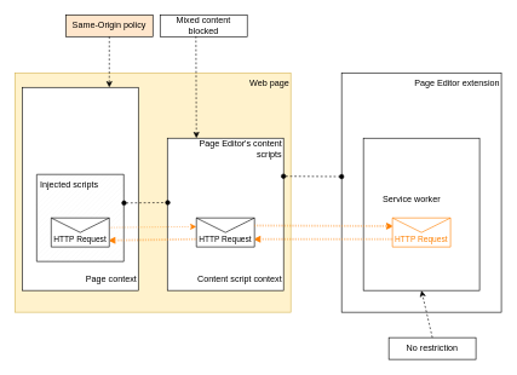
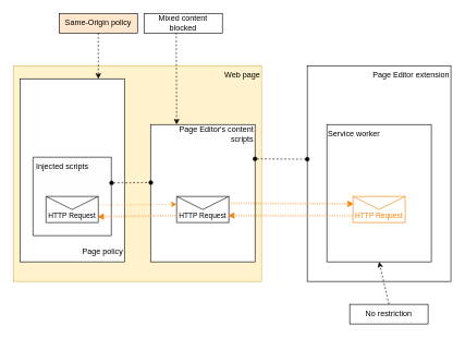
  <mxCell id="0" />
  <mxCell id="1" parent="0" />
  <mxCell id="2" value="" style="rounded=0;whiteSpace=wrap;html=1;fillColor=#fff2cc;strokeColor=#d6b656;" vertex="1" parent="1"><mxGeometry x="20" y="100" width="380" height="330" as="geometry" /></mxCell>
  <mxCell id="3" value="" style="rounded=0;whiteSpace=wrap;html=1;" vertex="1" parent="1"><mxGeometry x="30" y="120" width="160" height="280" as="geometry" /></mxCell>
  <mxCell id="4" value="" style="rounded=0;whiteSpace=wrap;html=1;" vertex="1" parent="1"><mxGeometry x="230" y="190" width="160" height="210" as="geometry" /></mxCell>
- <mxCell id="5" value="Page context" style="text;html=1;strokeColor=none;fillColor=none;align=right;verticalAlign=middle;whiteSpace=wrap;rounded=0;" vertex="1" parent="1"><mxGeometry x="100" y="370" width="90" height="30" as="geometry" /></mxCell>
+ <mxCell id="5" value="Page policy" style="text;html=1;strokeColor=none;fillColor=none;align=right;verticalAlign=middle;whiteSpace=wrap;rounded=0;" vertex="1" parent="1"><mxGeometry x="100" y="370" width="90" height="30" as="geometry" /></mxCell>
  <mxCell id="6" value="Web page" style="text;html=1;strokeColor=none;fillColor=none;align=right;verticalAlign=middle;whiteSpace=wrap;rounded=0;" vertex="1" parent="1"><mxGeometry x="340" y="100" width="60" height="30" as="geometry" /></mxCell>
- <mxCell id="7" value="Content script context" style="text;html=1;strokeColor=none;fillColor=none;align=right;verticalAlign=middle;whiteSpace=wrap;rounded=0;" vertex="1" parent="1"><mxGeometry x="260" y="370" width="130" height="30" as="geometry" /></mxCell>
  <mxCell id="8" value="" style="rounded=0;whiteSpace=wrap;html=1;" vertex="1" parent="1"><mxGeometry x="470" y="100" width="220" height="330" as="geometry" /></mxCell>
  <mxCell id="9" value="Page Editor extension" style="text;html=1;strokeColor=none;fillColor=none;align=right;verticalAlign=middle;whiteSpace=wrap;rounded=0;" vertex="1" parent="1"><mxGeometry x="560" y="100" width="130" height="30" as="geometry" /></mxCell>
  <mxCell id="10" value="" style="rounded=0;whiteSpace=wrap;html=1;" vertex="1" parent="1"><mxGeometry x="500" y="190" width="160" height="210" as="geometry" /></mxCell>
- <mxCell id="11" value="Service worker" style="text;html=1;strokeColor=none;fillColor=none;align=left;verticalAlign=middle;whiteSpace=wrap;rounded=0;" vertex="1" parent="1"><mxGeometry x="525" y="260" width="90" height="30" as="geometry" /></mxCell>
+ <mxCell id="11" value="Service worker" style="text;html=1;strokeColor=none;fillColor=none;align=left;verticalAlign=middle;whiteSpace=wrap;rounded=0;" vertex="1" parent="1"><mxGeometry x="500" y="190" width="90" height="30" as="geometry" /></mxCell>
  <mxCell id="12" value="Same-Origin policy" style="rounded=0;whiteSpace=wrap;html=1;fillColor=#ffe6cc;" vertex="1" parent="1"><mxGeometry x="90" y="20" width="120" height="30" as="geometry" /></mxCell>
  <mxCell id="13" value="" style="endArrow=classic;html=1;rounded=0;dashed=1;" edge="1" parent="1"><mxGeometry width="50" height="50" relative="1" as="geometry"><mxPoint x="150" as="sourcePoint" y="50" /><mxPoint x="150" y="120" as="targetPoint" /></mxGeometry></mxCell>
  <mxCell id="14" value="Mixed content blocked" style="rounded=0;whiteSpace=wrap;html=1;" vertex="1" parent="1"><mxGeometry x="220" y="20" width="120" height="30" as="geometry" /></mxCell>
  <mxCell id="15" value="" style="endArrow=classic;html=1;rounded=0;exitX=0.411;exitY=0.978;exitDx=0;exitDy=0;dashed=1;entryX=0.25;entryY=0;entryDx=0;entryDy=0;exitPerimeter=0;" edge="1" parent="1" source="14" target="4"><mxGeometry width="50" height="50" relative="1" as="geometry"><mxPoint x="160" y="420" as="sourcePoint" /><mxPoint x="160" y="290" as="targetPoint" /></mxGeometry></mxCell>
  <mxCell id="16" value="" style="endArrow=oval;dashed=1;html=1;rounded=0;endFill=1;startArrow=oval;startFill=1;exitX=1;exitY=0.25;exitDx=0;exitDy=0;" edge="1" parent="1" source="4"><mxGeometry width="50" height="50" relative="1" as="geometry"><mxPoint x="410" y="210" as="sourcePoint" /><mxPoint x="470" y="243" as="targetPoint" /></mxGeometry></mxCell>
  <mxCell id="17" value="Page Editor's content scripts" style="text;html=1;strokeColor=none;fillColor=none;align=right;verticalAlign=middle;whiteSpace=wrap;rounded=0;" vertex="1" parent="1"><mxGeometry x="270" y="190" width="120" height="30" as="geometry" /></mxCell>
  <mxCell id="18" value="" style="verticalLabelPosition=bottom;verticalAlign=top;html=1;shape=mxgraph.basic.patternFillRect;fillStyle=diag;step=5;fillStrokeWidth=0.2;fillStrokeColor=#dddddd;" vertex="1" parent="1"><mxGeometry x="50" y="240" width="120" height="120" as="geometry" /></mxCell>
  <mxCell id="19" value="Injected scripts" style="text;html=1;strokeColor=none;fillColor=none;align=center;verticalAlign=middle;whiteSpace=wrap;rounded=0;" vertex="1" parent="1"><mxGeometry x="50" y="240" width="90" height="30" as="geometry" /></mxCell>
  <mxCell id="20" value="" style="shape=message;html=1;whiteSpace=wrap;html=1;outlineConnect=0;" vertex="1" parent="1"><mxGeometry x="70" y="300" width="80" height="40" as="geometry" /></mxCell>
  <mxCell id="21" value="HTTP Request" style="text;html=1;strokeColor=none;fillColor=none;align=center;verticalAlign=middle;whiteSpace=wrap;rounded=0;fontSize=11;" vertex="1" parent="1"><mxGeometry x="70" y="320" width="80" height="20" as="geometry" /></mxCell>
  <mxCell id="22" value="" style="shape=message;html=1;whiteSpace=wrap;html=1;outlineConnect=0;" vertex="1" parent="1"><mxGeometry x="270" y="300" width="80" height="40" as="geometry" /></mxCell>
  <mxCell id="23" value="HTTP Request" style="text;html=1;strokeColor=none;fillColor=none;align=center;verticalAlign=middle;whiteSpace=wrap;rounded=0;fontSize=11;" vertex="1" parent="1"><mxGeometry x="270" y="320" width="80" height="20" as="geometry" /></mxCell>
  <mxCell id="24" value="" style="shape=message;html=1;whiteSpace=wrap;html=1;outlineConnect=0;fontColor=#FF8000;strokeColor=#FF8000;" vertex="1" parent="1"><mxGeometry x="540" y="300" width="80" height="40" as="geometry" /></mxCell>
  <mxCell id="25" value="HTTP Request" style="text;html=1;strokeColor=none;fillColor=none;align=center;verticalAlign=middle;whiteSpace=wrap;rounded=0;fontSize=11;fontColor=#FF8000;" vertex="1" parent="1"><mxGeometry x="540" y="320" width="80" height="20" as="geometry" /></mxCell>
  <mxCell id="26" value="No restriction" style="rounded=0;whiteSpace=wrap;html=1;" vertex="1" parent="1"><mxGeometry x="535" y="465" width="120" height="30" as="geometry" /></mxCell>
  <mxCell id="27" value="" style="endArrow=classic;html=1;rounded=0;fontSize=11;strokeWidth=1;entryX=0.5;entryY=1;entryDx=0;entryDy=0;exitX=0.5;exitY=0;exitDx=0;exitDy=0;dashed=1;" edge="1" parent="1" source="26" target="10"><mxGeometry width="50" height="50" relative="1" as="geometry"><mxPoint x="370" y="510" as="sourcePoint" /><mxPoint x="420" y="460" as="targetPoint" /></mxGeometry></mxCell>
  <mxCell id="28" value="" style="endArrow=oval;dashed=1;html=1;rounded=0;endFill=1;startArrow=oval;startFill=1;exitX=1.003;exitY=0.328;exitDx=0;exitDy=0;entryX=0.003;entryY=0.423;entryDx=0;entryDy=0;entryPerimeter=0;exitPerimeter=0;" edge="1" parent="1" source="18" target="4"><mxGeometry width="50" height="50" relative="1" as="geometry"><mxPoint x="170" y="270" as="sourcePoint" /><mxPoint x="230" y="271" as="targetPoint" /><Array as="points" /></mxGeometry></mxCell>
  <mxCell id="29" value="" style="endArrow=classic;html=1;rounded=0;dashed=1;fontSize=11;strokeWidth=1;exitX=0.839;exitY=0.61;exitDx=0;exitDy=0;exitPerimeter=0;entryX=0;entryY=0.3;entryDx=0;entryDy=0;dashPattern=1 2;strokeColor=#FF8000;" edge="1" parent="1" source="18" target="22"><mxGeometry width="50" height="50" relative="1" as="geometry"><mxPoint x="160" y="350" as="sourcePoint" /><mxPoint x="210" y="300" as="targetPoint" /></mxGeometry></mxCell>
  <mxCell id="30" value="" style="endArrow=classic;html=1;rounded=0;dashed=1;fontSize=11;strokeWidth=1;exitX=0.839;exitY=0.61;exitDx=0;exitDy=0;exitPerimeter=0;entryX=0;entryY=0.3;entryDx=0;entryDy=0;dashPattern=1 2;strokeColor=#FF8000;" edge="1" parent="1" target="24"><mxGeometry width="50" height="50" relative="1" as="geometry"><mxPoint x="350" y="311.2" as="sourcePoint" /><mxPoint x="469.32" y="310" as="targetPoint" /></mxGeometry></mxCell>
  <mxCell id="31" value="" style="endArrow=classic;html=1;rounded=0;dashed=1;fontSize=11;strokeWidth=1;exitX=0;exitY=0.5;exitDx=0;exitDy=0;entryX=1;entryY=0.5;entryDx=0;entryDy=0;dashPattern=1 2;strokeColor=#FF8000;" edge="1" parent="1" source="25" target="23"><mxGeometry width="50" height="50" relative="1" as="geometry"><mxPoint x="360" y="321.2" as="sourcePoint" /><mxPoint x="550" y="322" as="targetPoint" /></mxGeometry></mxCell>
  <mxCell id="32" value="" style="endArrow=classic;html=1;rounded=0;dashed=1;fontSize=11;strokeWidth=1;exitX=0;exitY=0.5;exitDx=0;exitDy=0;entryX=0.833;entryY=0.764;entryDx=0;entryDy=0;dashPattern=1 2;entryPerimeter=0;strokeColor=#FF8000;" edge="1" parent="1" source="23" target="18"><mxGeometry width="50" height="50" relative="1" as="geometry"><mxPoint x="550" y="340" as="sourcePoint" /><mxPoint x="360" y="340" as="targetPoint" /></mxGeometry></mxCell>
  <mxCell id="33" value="" style="endArrow=classic;html=1;rounded=0;dashed=1;fontSize=11;strokeWidth=1;exitX=0.839;exitY=0.61;exitDx=0;exitDy=0;exitPerimeter=0;entryX=0;entryY=0.3;entryDx=0;entryDy=0;dashPattern=1 2;strokeColor=#FF8000;" edge="1" parent="1"><mxGeometry width="50" height="50" relative="1" as="geometry"><mxPoint x="350.04" y="309.76" as="sourcePoint" /><mxPoint x="540.04" y="310.56" as="targetPoint" /></mxGeometry></mxCell>
  <mxCell id="34" value="" style="endArrow=classic;html=1;rounded=0;dashed=1;fontSize=11;strokeWidth=1;exitX=0;exitY=0.5;exitDx=0;exitDy=0;entryX=1;entryY=0.5;entryDx=0;entryDy=0;dashPattern=1 2;strokeColor=#FF8000;" edge="1" parent="1"><mxGeometry width="50" height="50" relative="1" as="geometry"><mxPoint x="540.04" y="328.56" as="sourcePoint" /><mxPoint x="350.04" y="328.56" as="targetPoint" /></mxGeometry></mxCell>
  <mxCell id="35" value="" style="endArrow=classic;html=1;rounded=0;dashed=1;fontSize=11;strokeWidth=1;exitX=0;exitY=0.5;exitDx=0;exitDy=0;entryX=0.833;entryY=0.764;entryDx=0;entryDy=0;dashPattern=1 2;entryPerimeter=0;strokeColor=#FF8000;" edge="1" parent="1"><mxGeometry width="50" height="50" relative="1" as="geometry"><mxPoint x="270.04" y="328.56" as="sourcePoint" /><mxPoint x="150" y="330.24" as="targetPoint" /></mxGeometry></mxCell>
